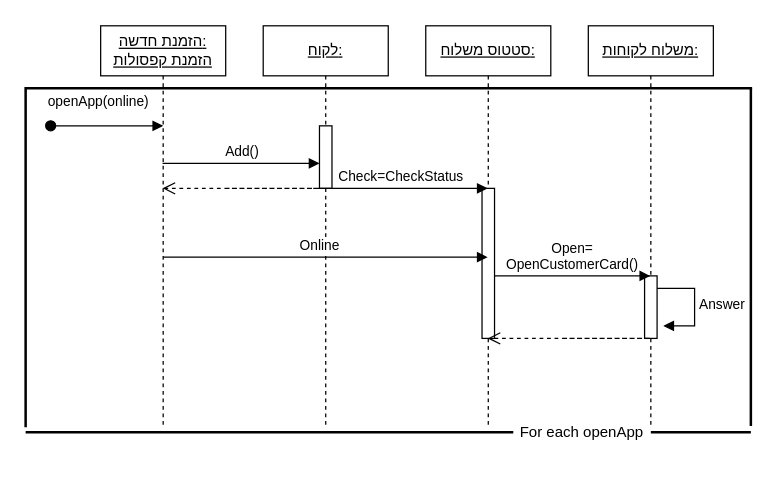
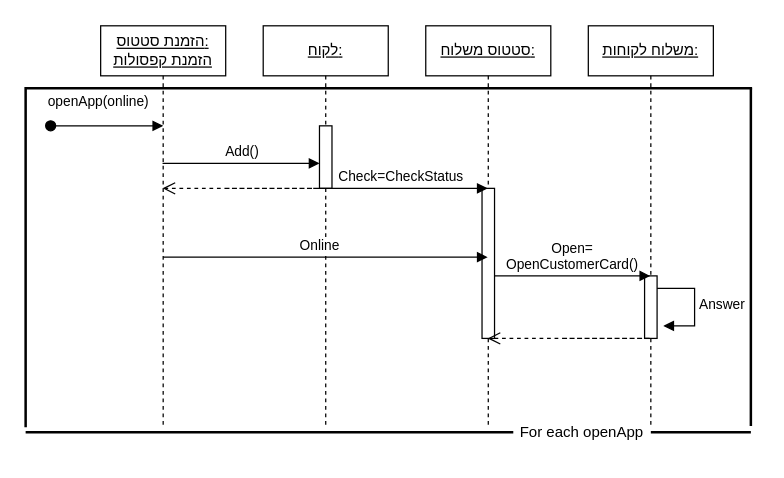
  <mxCell id="0" />
  <mxCell id="1" parent="0" />
- <mxCell id="2" value="&lt;u&gt;הזמנת חדשה:&lt;/u&gt;&lt;div&gt;&lt;u&gt;הזמנת קפסולות&lt;/u&gt;&lt;/div&gt;" style="shape=umlLifeline;perimeter=lifelinePerimeter;whiteSpace=wrap;html=1;container=0;dropTarget=0;collapsible=0;recursiveResize=0;outlineConnect=0;portConstraint=eastwest;newEdgeStyle={&quot;edgeStyle&quot;:&quot;elbowEdgeStyle&quot;,&quot;elbow&quot;:&quot;vertical&quot;,&quot;curved&quot;:0,&quot;rounded&quot;:0};" parent="1" vertex="1"><mxGeometry x="80" y="20" width="100" height="320" as="geometry" /></mxCell>
+ <mxCell id="2" value="&lt;u&gt;הזמנת סטטוס:&lt;/u&gt;&lt;div&gt;&lt;u&gt;הזמנת קפסולות&lt;/u&gt;&lt;/div&gt;" style="shape=umlLifeline;perimeter=lifelinePerimeter;whiteSpace=wrap;html=1;container=0;dropTarget=0;collapsible=0;recursiveResize=0;outlineConnect=0;portConstraint=eastwest;newEdgeStyle={&quot;edgeStyle&quot;:&quot;elbowEdgeStyle&quot;,&quot;elbow&quot;:&quot;vertical&quot;,&quot;curved&quot;:0,&quot;rounded&quot;:0};" parent="1" vertex="1"><mxGeometry x="80" y="20" width="100" height="320" as="geometry" /></mxCell>
  <mxCell id="3" value="&lt;u&gt;לקוח:&lt;/u&gt;" style="shape=umlLifeline;perimeter=lifelinePerimeter;whiteSpace=wrap;html=1;container=0;dropTarget=0;collapsible=0;recursiveResize=0;outlineConnect=0;portConstraint=eastwest;newEdgeStyle={&quot;edgeStyle&quot;:&quot;elbowEdgeStyle&quot;,&quot;elbow&quot;:&quot;vertical&quot;,&quot;curved&quot;:0,&quot;rounded&quot;:0};" parent="1" vertex="1"><mxGeometry x="210" y="20" width="100" height="320" as="geometry" /></mxCell>
  <mxCell id="4" value="" style="html=1;points=[];perimeter=orthogonalPerimeter;outlineConnect=0;targetShapes=umlLifeline;portConstraint=eastwest;newEdgeStyle={&quot;edgeStyle&quot;:&quot;elbowEdgeStyle&quot;,&quot;elbow&quot;:&quot;vertical&quot;,&quot;curved&quot;:0,&quot;rounded&quot;:0};" parent="3" vertex="1"><mxGeometry x="45" y="80" width="10" height="50" as="geometry" /></mxCell>
  <mxCell id="5" value="Add()" style="html=1;verticalAlign=bottom;endArrow=block;edgeStyle=elbowEdgeStyle;elbow=vertical;curved=0;rounded=0;" parent="1" source="2" edge="1"><mxGeometry relative="1" as="geometry"><mxPoint x="135" y="130" as="sourcePoint" /><Array as="points"><mxPoint x="220" y="130" /></Array><mxPoint x="255" y="130" as="targetPoint" /><mxPoint as="offset" /></mxGeometry></mxCell>
  <mxCell id="6" value="" style="html=1;verticalAlign=bottom;endArrow=open;dashed=1;endSize=8;edgeStyle=elbowEdgeStyle;elbow=vertical;curved=0;rounded=0;" parent="1" target="2" edge="1"><mxGeometry y="-90" relative="1" as="geometry"><mxPoint x="140" y="150" as="targetPoint" /><Array as="points"><mxPoint x="250" y="150" /></Array><mxPoint x="180" y="150" as="sourcePoint" /><mxPoint as="offset" /></mxGeometry></mxCell>
  <mxCell id="7" value="" style="shape=partialRectangle;whiteSpace=wrap;html=1;bottom=0;right=0;fillColor=none;strokeWidth=2;" vertex="1" parent="1"><mxGeometry x="20" y="70" width="580" height="270" as="geometry" /></mxCell>
  <mxCell id="8" value="" style="line;strokeWidth=2;html=1;direction=south;" vertex="1" parent="1"><mxGeometry x="595" y="70" width="10" height="270" as="geometry" /></mxCell>
  <mxCell id="9" value="&lt;u&gt;סטטוס משלוח:&lt;/u&gt;" style="shape=umlLifeline;perimeter=lifelinePerimeter;whiteSpace=wrap;html=1;container=0;dropTarget=0;collapsible=0;recursiveResize=0;outlineConnect=0;portConstraint=eastwest;newEdgeStyle={&quot;edgeStyle&quot;:&quot;elbowEdgeStyle&quot;,&quot;elbow&quot;:&quot;vertical&quot;,&quot;curved&quot;:0,&quot;rounded&quot;:0};" vertex="1" parent="1"><mxGeometry x="340" y="20" width="100" height="320" as="geometry" /></mxCell>
  <mxCell id="10" value="" style="html=1;points=[];perimeter=orthogonalPerimeter;outlineConnect=0;targetShapes=umlLifeline;portConstraint=eastwest;newEdgeStyle={&quot;edgeStyle&quot;:&quot;elbowEdgeStyle&quot;,&quot;elbow&quot;:&quot;vertical&quot;,&quot;curved&quot;:0,&quot;rounded&quot;:0};" vertex="1" parent="9"><mxGeometry x="45" y="130" width="10" height="120" as="geometry" /></mxCell>
  <mxCell id="11" value="&lt;u&gt;משלוח לקוחות:&lt;/u&gt;" style="shape=umlLifeline;perimeter=lifelinePerimeter;whiteSpace=wrap;html=1;container=0;dropTarget=0;collapsible=0;recursiveResize=0;outlineConnect=0;portConstraint=eastwest;newEdgeStyle={&quot;edgeStyle&quot;:&quot;elbowEdgeStyle&quot;,&quot;elbow&quot;:&quot;vertical&quot;,&quot;curved&quot;:0,&quot;rounded&quot;:0};" vertex="1" parent="1"><mxGeometry x="470" y="20" width="100" height="320" as="geometry" /></mxCell>
  <mxCell id="12" value="" style="html=1;points=[];perimeter=orthogonalPerimeter;outlineConnect=0;targetShapes=umlLifeline;portConstraint=eastwest;newEdgeStyle={&quot;edgeStyle&quot;:&quot;elbowEdgeStyle&quot;,&quot;elbow&quot;:&quot;vertical&quot;,&quot;curved&quot;:0,&quot;rounded&quot;:0};" vertex="1" parent="11"><mxGeometry x="45" y="200" width="10" height="50" as="geometry" /></mxCell>
  <mxCell id="13" value="Answer" style="html=1;align=left;spacingLeft=2;endArrow=block;rounded=0;edgeStyle=orthogonalEdgeStyle;curved=0;rounded=0;" edge="1" parent="11"><mxGeometry relative="1" as="geometry"><mxPoint x="55" y="210" as="sourcePoint" /><Array as="points"><mxPoint x="85" y="240" /></Array><mxPoint x="60" y="240" as="targetPoint" /></mxGeometry></mxCell>
  <mxCell id="14" value="openApp(online)" style="html=1;verticalAlign=bottom;startArrow=oval;endArrow=block;startSize=8;edgeStyle=elbowEdgeStyle;elbow=vertical;curved=0;rounded=0;" parent="1" edge="1"><mxGeometry x="-0.159" y="10" relative="1" as="geometry"><mxPoint y="100" as="sourcePoint" x="40" /><mxPoint x="130" y="100" as="targetPoint" /><mxPoint as="offset" /></mxGeometry></mxCell>
  <mxCell id="15" value="Check=CheckStatus" style="html=1;verticalAlign=bottom;endArrow=block;edgeStyle=elbowEdgeStyle;elbow=vertical;curved=0;rounded=0;" edge="1" parent="1" target="9"><mxGeometry x="0.004" relative="1" as="geometry"><mxPoint x="250" y="150" as="sourcePoint" /><Array as="points"><mxPoint x="335" y="150" /></Array><mxPoint x="370" y="150" as="targetPoint" /><mxPoint as="offset" /></mxGeometry></mxCell>
  <mxCell id="16" value="Online" style="html=1;verticalAlign=bottom;endArrow=block;edgeStyle=elbowEdgeStyle;elbow=vertical;curved=0;rounded=0;" edge="1" parent="1" target="9"><mxGeometry relative="1" as="geometry"><mxPoint x="140.25" y="205" as="sourcePoint" /><Array as="points"><mxPoint x="130" y="205" /></Array><mxPoint x="310" y="204.58" as="targetPoint" /><mxPoint as="offset" /></mxGeometry></mxCell>
  <mxCell id="17" value="Open=&lt;div&gt;OpenCustomerCard()&lt;/div&gt;" style="html=1;verticalAlign=bottom;endArrow=block;edgeStyle=elbowEdgeStyle;elbow=vertical;curved=0;rounded=0;" edge="1" parent="1" source="10" target="11"><mxGeometry relative="1" as="geometry"><mxPoint x="400" y="220" as="sourcePoint" /><Array as="points"><mxPoint x="400" y="220" /></Array><mxPoint x="440" y="219.58" as="targetPoint" /><mxPoint as="offset" /></mxGeometry></mxCell>
  <mxCell id="18" value="" style="html=1;verticalAlign=bottom;endArrow=open;dashed=1;endSize=8;edgeStyle=elbowEdgeStyle;elbow=vertical;curved=0;rounded=0;" edge="1" parent="1" target="9"><mxGeometry y="-90" relative="1" as="geometry"><mxPoint x="410" y="270" as="targetPoint" /><Array as="points"><mxPoint x="520" y="270" /></Array><mxPoint x="450" y="270" as="sourcePoint" /><mxPoint as="offset" /></mxGeometry></mxCell>
  <mxCell id="19" value="" style="line;strokeWidth=2;html=1;direction=west;" vertex="1" parent="1"><mxGeometry x="20" y="340" width="390" height="10" as="geometry" /></mxCell>
  <mxCell id="20" value="" style="line;strokeWidth=2;html=1;direction=west;" vertex="1" parent="1"><mxGeometry x="520" y="340" width="80" height="10" as="geometry" /></mxCell>
  <mxCell id="21" value="For each openApp" style="text;html=1;align=center;verticalAlign=middle;whiteSpace=wrap;rounded=0;" vertex="1" parent="1"><mxGeometry x="410" y="330" width="110" height="30" as="geometry" /></mxCell>
